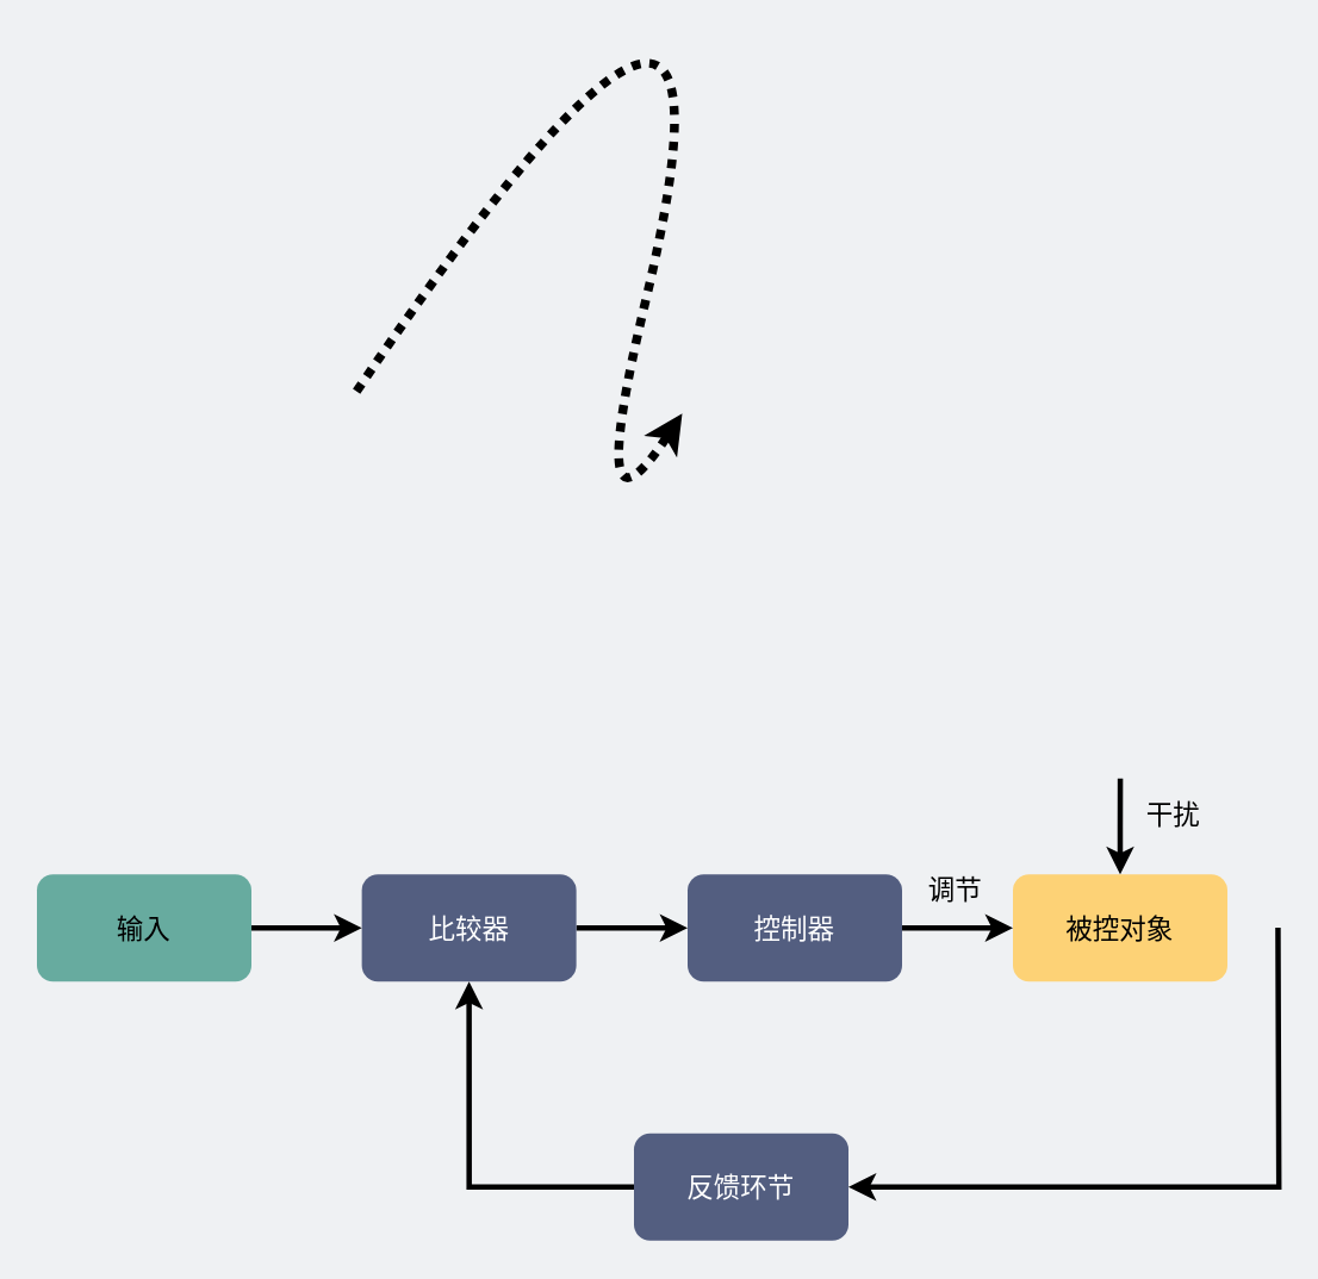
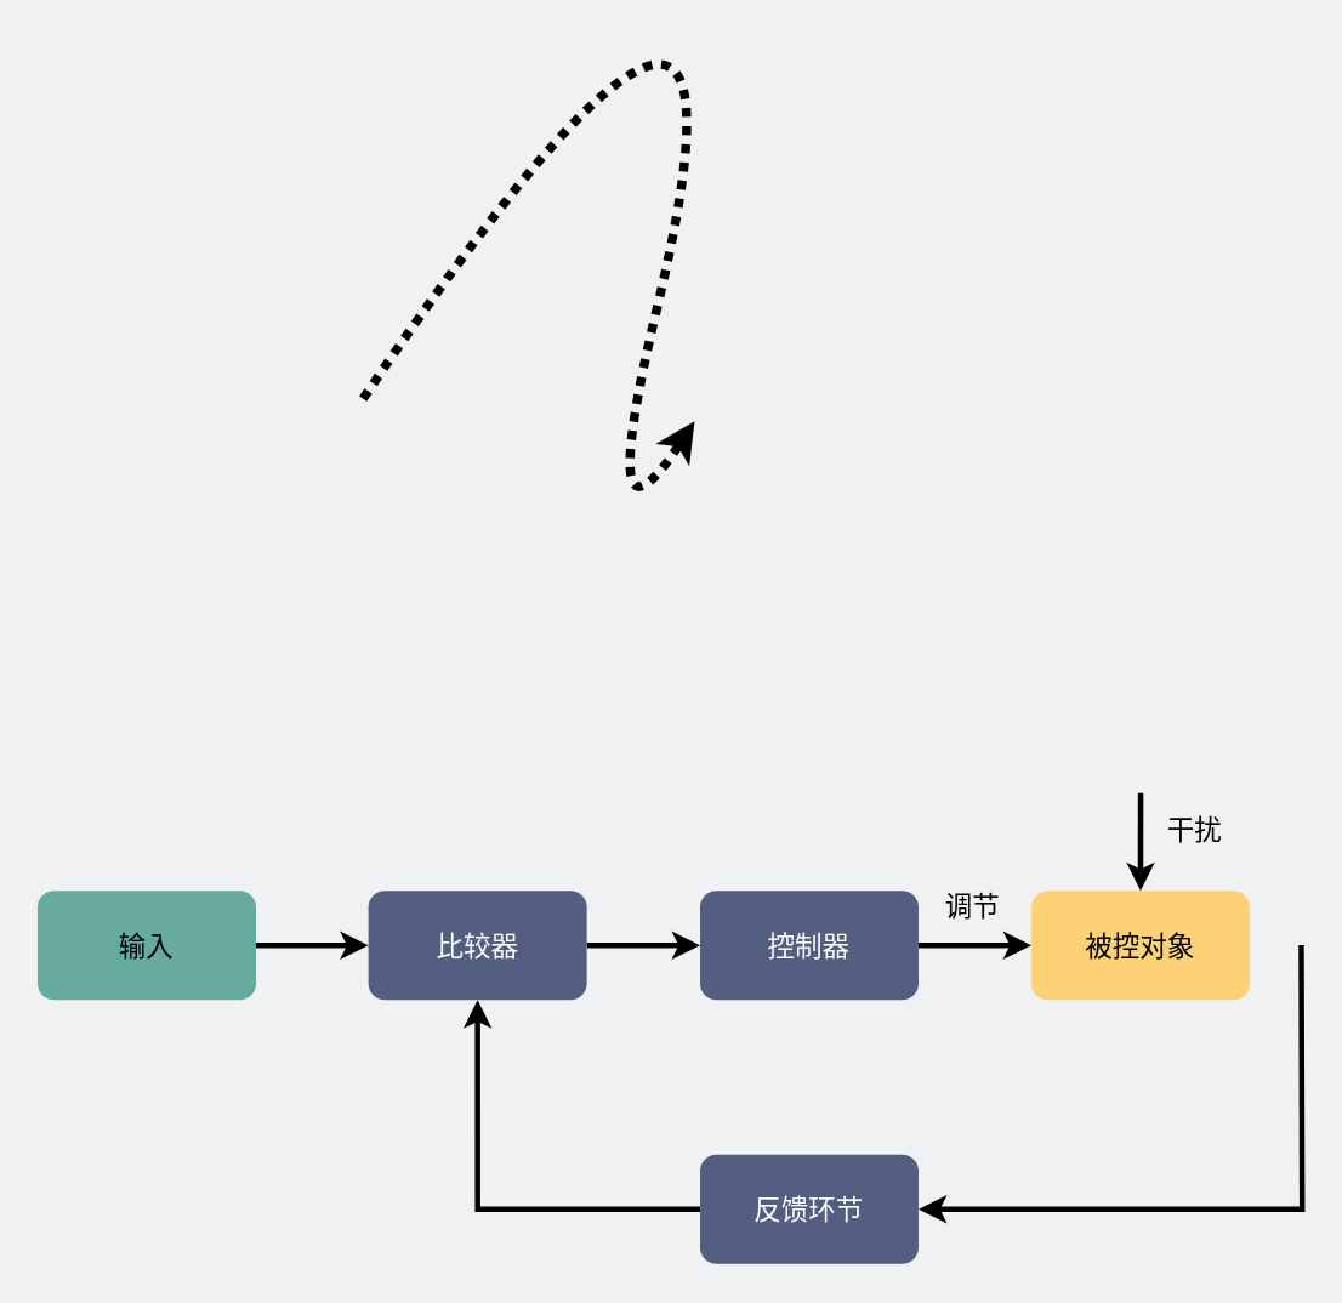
  <mxCell id="0" />
  <mxCell id="1" parent="0" />
  <mxCell id="2" style="edgeStyle=orthogonalEdgeStyle;rounded=0;orthogonalLoop=1;jettySize=auto;html=1;exitX=1;exitY=0.5;exitDx=0;exitDy=0;entryX=0;entryY=0.5;entryDx=0;entryDy=0;strokeWidth=3;" edge="1" parent="1" source="3" target="5"><mxGeometry relative="1" as="geometry" /></mxCell>
  <mxCell id="3" value="控制器" style="rounded=1;whiteSpace=wrap;html=1;fillColor=#535E80;fontSize=15;strokeColor=none;fontColor=#FFFFFF;" parent="1" vertex="1"><mxGeometry x="384" y="489" width="120" height="60" as="geometry" /></mxCell>
  <mxCell id="4" style="edgeStyle=orthogonalEdgeStyle;rounded=0;orthogonalLoop=1;jettySize=auto;html=1;exitX=0.5;exitY=0;exitDx=0;exitDy=0;fontColor=#FFFFFF;startArrow=classic;startFill=1;endArrow=none;endFill=0;strokeWidth=3;" edge="1" parent="1" source="5"><mxGeometry relative="1" as="geometry"><mxPoint x="626.059" y="435.294" as="targetPoint" /></mxGeometry></mxCell>
  <mxCell id="5" value="被控对象" style="rounded=1;whiteSpace=wrap;html=1;fillColor=#FDD276;fontSize=15;strokeColor=none;" parent="1" vertex="1"><mxGeometry x="566" y="489" width="120" height="60" as="geometry" /></mxCell>
  <mxCell id="6" value="" style="curved=1;endArrow=classic;html=1;dashed=1;dashPattern=1 1;fontSize=15;strokeWidth=5;fillColor=#67AB9F;exitX=0.847;exitY=-0.121;exitDx=0;exitDy=0;exitPerimeter=0;" parent="1" edge="1"><mxGeometry width="50" height="50" relative="1" as="geometry"><mxPoint x="198.798" y="218.58" as="sourcePoint" /><mxPoint x="381" y="231" as="targetPoint" /><Array as="points"><mxPoint x="311" y="53" /><mxPoint x="396" y="20" /><mxPoint x="325" y="316" /></Array></mxGeometry></mxCell>
  <mxCell id="7" style="edgeStyle=orthogonalEdgeStyle;rounded=0;orthogonalLoop=1;jettySize=auto;html=1;exitX=1;exitY=0.5;exitDx=0;exitDy=0;entryX=0;entryY=0.5;entryDx=0;entryDy=0;strokeWidth=3;fontColor=#FFFFFF;" edge="1" parent="1" source="8" target="3"><mxGeometry relative="1" as="geometry" /></mxCell>
  <mxCell id="8" value="比较器" style="rounded=1;whiteSpace=wrap;html=1;fillColor=#535E80;fontSize=15;strokeColor=none;fontColor=#FFFFFF;" vertex="1" parent="1"><mxGeometry x="201.75" y="489" width="120" height="60" as="geometry" /></mxCell>
  <mxCell id="9" style="edgeStyle=orthogonalEdgeStyle;rounded=0;orthogonalLoop=1;jettySize=auto;html=1;exitX=1;exitY=0.5;exitDx=0;exitDy=0;fontColor=#FFFFFF;strokeWidth=3;" edge="1" parent="1" source="10" target="8"><mxGeometry relative="1" as="geometry" /></mxCell>
  <mxCell id="10" value="输入" style="rounded=1;whiteSpace=wrap;html=1;fillColor=#67AB9F;fontSize=15;strokeColor=none;" vertex="1" parent="1"><mxGeometry x="20" y="489" width="120" height="60" as="geometry" /></mxCell>
  <mxCell id="11" style="edgeStyle=orthogonalEdgeStyle;rounded=0;orthogonalLoop=1;jettySize=auto;html=1;exitX=1;exitY=0.5;exitDx=0;exitDy=0;fontColor=#FFFFFF;strokeWidth=3;startArrow=classic;startFill=1;endArrow=none;endFill=0;" edge="1" parent="1" source="13"><mxGeometry relative="1" as="geometry"><mxPoint x="714.294" y="518.824" as="targetPoint" /></mxGeometry></mxCell>
  <mxCell id="12" style="edgeStyle=orthogonalEdgeStyle;rounded=0;orthogonalLoop=1;jettySize=auto;html=1;exitX=0;exitY=0.5;exitDx=0;exitDy=0;entryX=0.5;entryY=1;entryDx=0;entryDy=0;fontColor=#FFFFFF;startArrow=none;startFill=0;endArrow=classic;endFill=1;strokeWidth=3;" edge="1" parent="1" source="13" target="8"><mxGeometry relative="1" as="geometry" /></mxCell>
- <mxCell id="13" value="反馈环节" style="rounded=1;whiteSpace=wrap;html=1;fillColor=#535E80;fontSize=15;strokeColor=none;fontColor=#FFFFFF;" vertex="1" parent="1"><mxGeometry x="354" y="634" width="120" height="60" as="geometry" /></mxCell>
+ <mxCell id="13" value="反馈环节" style="rounded=1;whiteSpace=wrap;html=1;fillColor=#535E80;fontSize=15;strokeColor=none;fontColor=#FFFFFF;" vertex="1" parent="1"><mxGeometry x="384" y="634" width="120" height="60" as="geometry" /></mxCell>
  <mxCell id="14" value="&lt;span style=&quot;font-size: 15px&quot;&gt;干扰&lt;/span&gt;" style="text;html=1;strokeColor=none;fillColor=none;align=center;verticalAlign=middle;whiteSpace=wrap;rounded=0;fontSize=36;fontColor=#000000;" vertex="1" parent="1"><mxGeometry x="626" y="433" width="60" height="30" as="geometry" /></mxCell>
  <mxCell id="15" value="调节" style="text;html=1;strokeColor=none;fillColor=none;align=center;verticalAlign=middle;whiteSpace=wrap;rounded=0;fontSize=15;fontColor=#000000;" vertex="1" parent="1"><mxGeometry x="504" y="482" width="60" height="30" as="geometry" /></mxCell>
